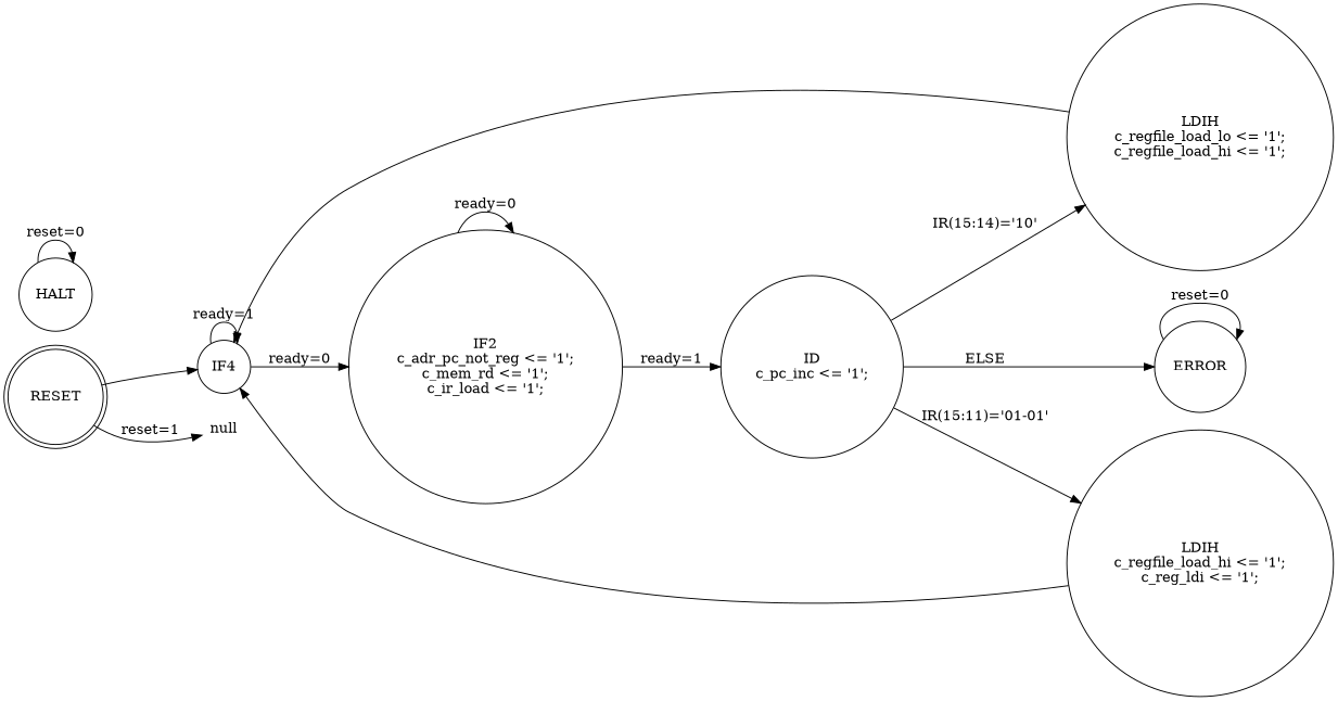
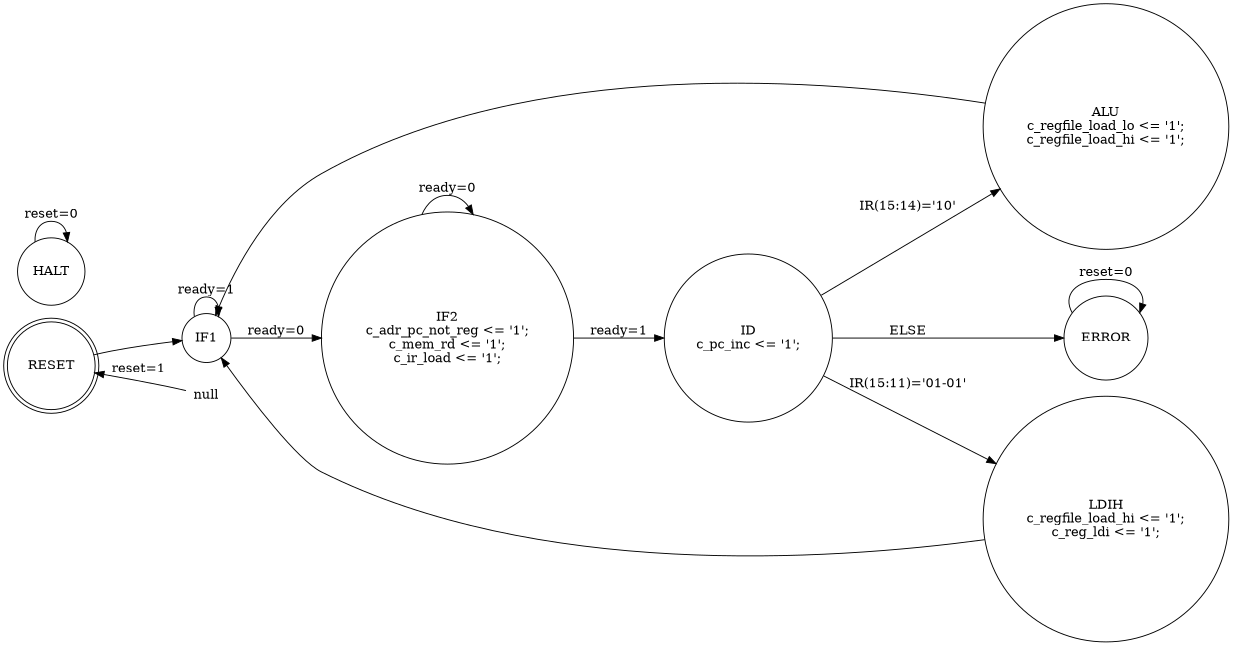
  digraph {
    rankdir=LR
    node [shape=circle]
    n1 [label=RESET shape=doublecircle]
-   n2 [label=IF4]
+   n2 [label=IF1]
    n3 [label="IF2\nc_adr_pc_not_reg <= '1';\nc_mem_rd <= '1';\nc_ir_load <= '1';"]
    n4 [label="ID\nc_pc_inc <= '1';"]
-   n5 [label="LDIH\nc_regfile_load_lo <= '1';\nc_regfile_load_hi <= '1';"]
+   n5 [label="ALU\nc_regfile_load_lo <= '1';\nc_regfile_load_hi <= '1';"]
    n6 [label="LDIH\nc_regfile_load_hi <= '1';\nc_reg_ldi <= '1';"]
    n7 [label=ERROR]
    n8 [label=HALT]
    null [height=.0 shape=none width=.0]
    n1 -> n2
    n2 -> n2 [label="ready=1"]
    n2 -> n3 [label="ready=0"]
    n3 -> n3 [label="ready=0"]
    n3 -> n4 [label="ready=1"]
    n4 -> n5 [label="IR(15:14)='10'"]
    n4 -> n6 [label="IR(15:11)='01-01'"]
    n4 -> n7 [label=ELSE]
    n5 -> n2
    n6 -> n2
    n7 -> n7 [label="reset=0"]
    n8 -> n8 [label="reset=0"]
-   n1 -> null [label="reset=1"]
+   null -> n1 [label="reset=1"]
  }
